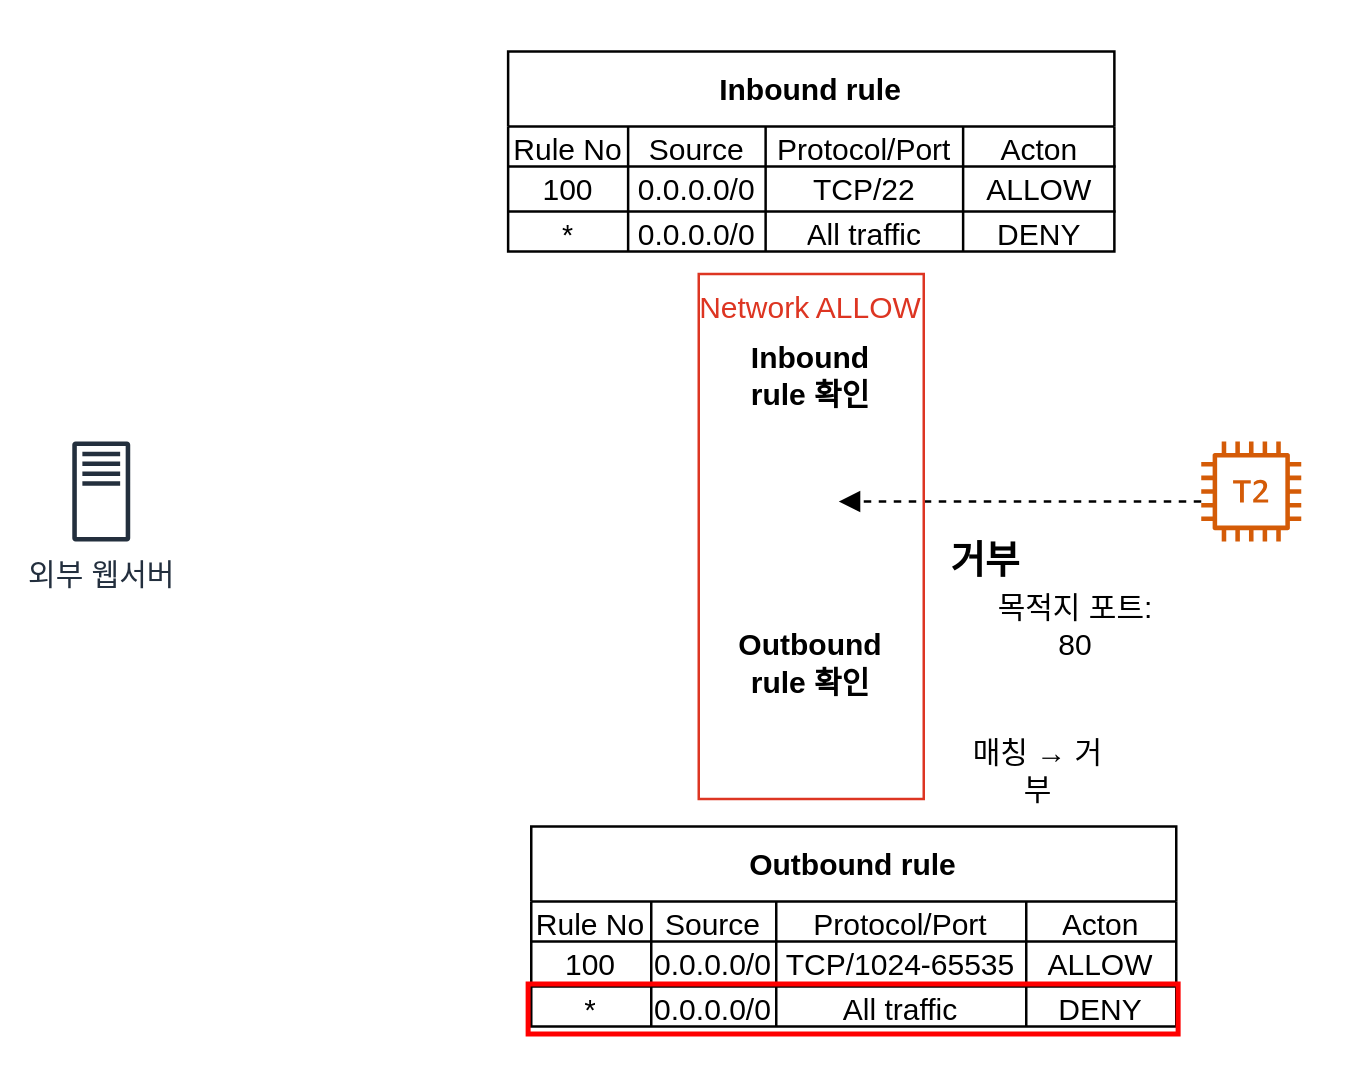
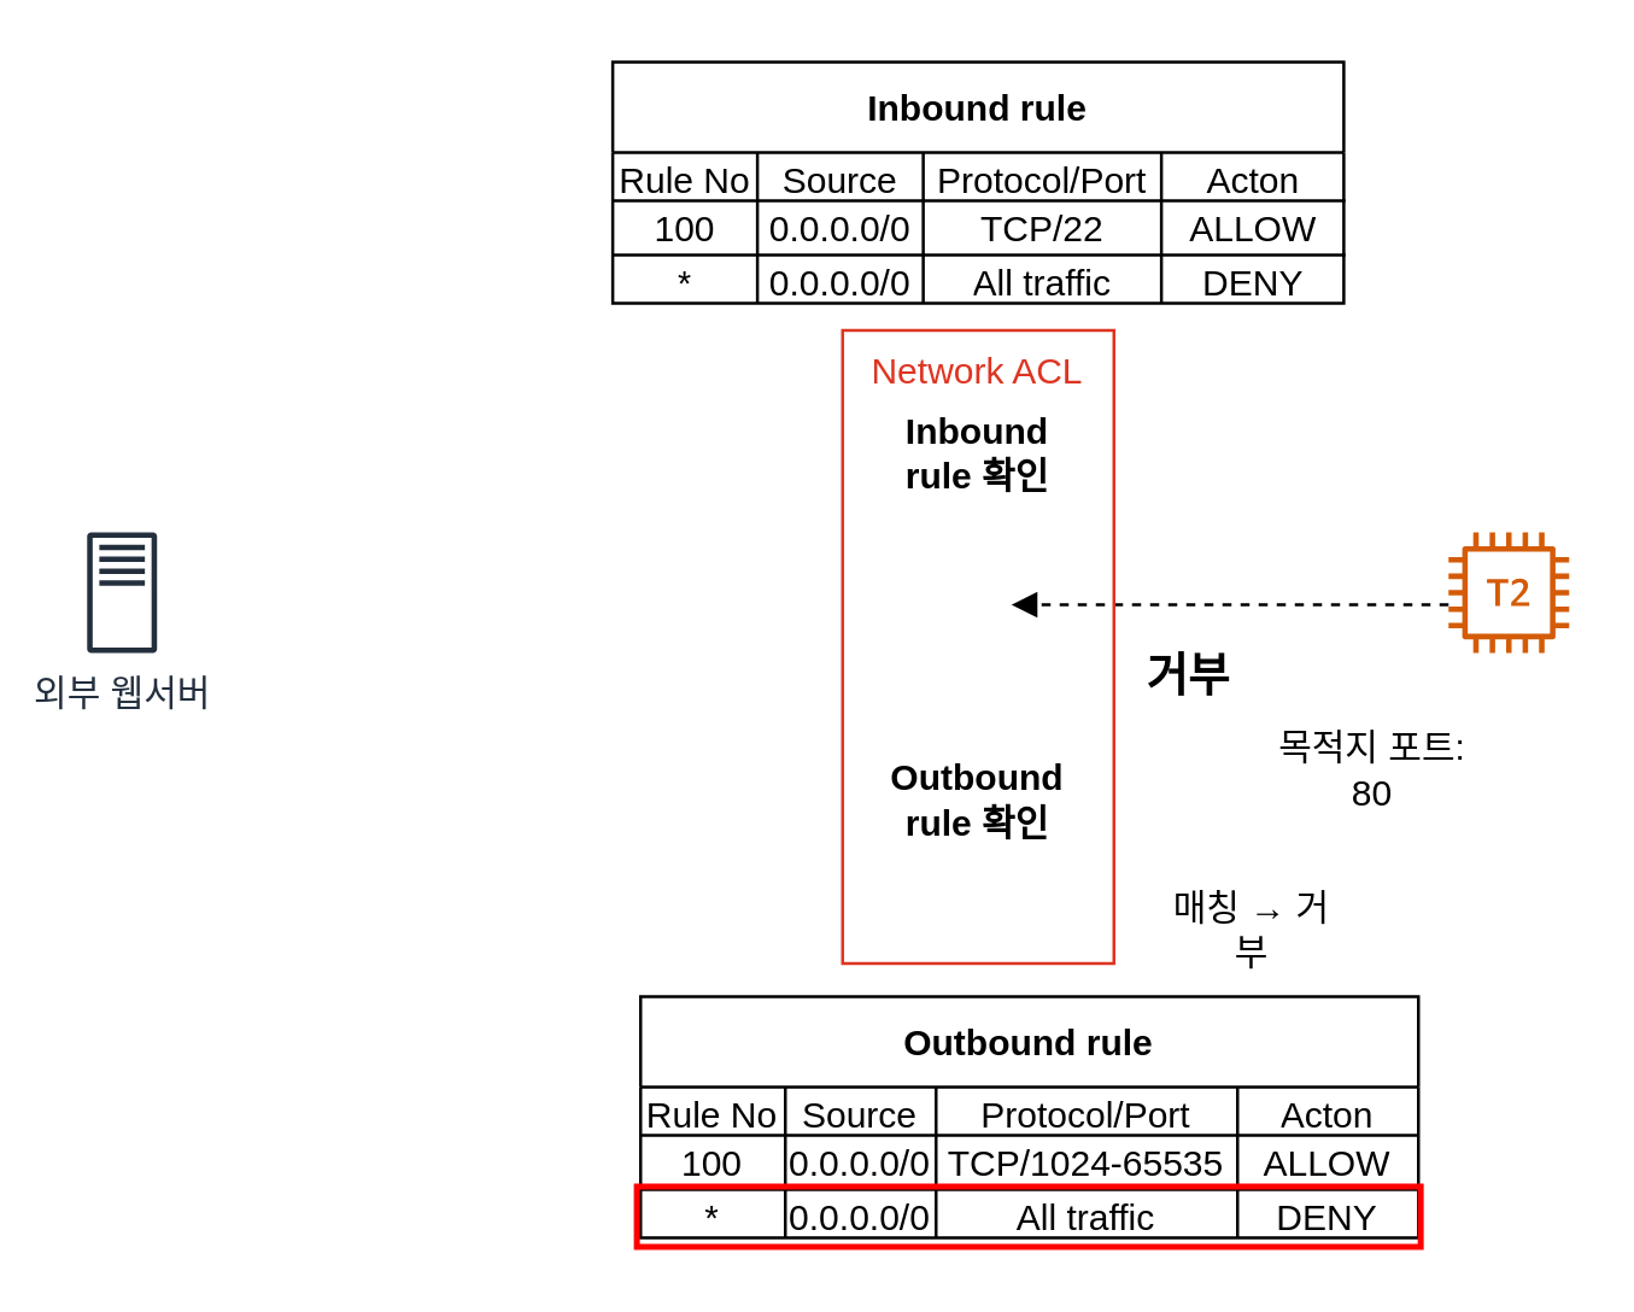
  <mxCell id="0" />
  <mxCell id="1" parent="0" />
  <mxCell id="2" style="edgeStyle=orthogonalEdgeStyle;rounded=0;orthogonalLoop=1;jettySize=auto;html=1;endArrow=block;endFill=1;dashed=1;" edge="1" parent="1" source="3"><mxGeometry relative="1" as="geometry"><Array as="points"><mxPoint x="440" y="200" /><mxPoint x="440" y="200" /></Array><mxPoint x="446" y="200" as="sourcePoint" /><mxPoint x="335" y="200" as="targetPoint" /></mxGeometry></mxCell>
  <mxCell id="3" value="" style="sketch=0;outlineConnect=0;fontColor=#232F3E;gradientColor=none;fillColor=#D45B07;strokeColor=none;dashed=0;verticalLabelPosition=bottom;verticalAlign=top;align=center;html=1;fontSize=12;fontStyle=0;aspect=fixed;pointerEvents=1;shape=mxgraph.aws4.t2_instance;" vertex="1" parent="1"><mxGeometry x="480" y="176" width="40" height="40" as="geometry" /></mxCell>
- <mxCell id="4" value="Network ALLOW" style="fillColor=none;strokeColor=#DD3522;verticalAlign=top;fontStyle=0;fontColor=#DD3522;" vertex="1" parent="1"><mxGeometry x="279" y="109" width="90" height="210" as="geometry" /></mxCell>
+ <mxCell id="4" value="Network ACL" style="fillColor=none;strokeColor=#DD3522;verticalAlign=top;fontStyle=0;fontColor=#DD3522;" vertex="1" parent="1"><mxGeometry x="279" y="109" width="90" height="210" as="geometry" /></mxCell>
  <mxCell id="5" value="Inbound rule 확인" style="text;html=1;strokeColor=none;fillColor=none;align=center;verticalAlign=middle;whiteSpace=wrap;rounded=0;fontStyle=1" vertex="1" parent="1"><mxGeometry x="289" y="135" width="70" height="30" as="geometry" /></mxCell>
  <mxCell id="6" value="거부" style="text;html=1;strokeColor=none;fillColor=none;align=center;verticalAlign=middle;whiteSpace=wrap;rounded=0;fontStyle=1;fontSize=15;" vertex="1" parent="1"><mxGeometry x="369" y="210" width="50" height="25" as="geometry" /></mxCell>
  <mxCell id="7" value="Outbound rule 확인" style="text;html=1;strokeColor=none;fillColor=none;align=center;verticalAlign=middle;whiteSpace=wrap;rounded=0;fontStyle=1;fontColor=#000000;" vertex="1" parent="1"><mxGeometry x="289" y="250" width="70" height="30" as="geometry" /></mxCell>
  <mxCell id="8" value="Inbound rule" style="shape=table;startSize=30;container=1;collapsible=0;childLayout=tableLayout;fontStyle=1" vertex="1" parent="1"><mxGeometry x="202.75" y="20" width="242.5" height="80" as="geometry" /></mxCell>
  <mxCell id="9" value="" style="shape=tableRow;horizontal=0;startSize=0;swimlaneHead=0;swimlaneBody=0;strokeColor=inherit;top=0;left=0;bottom=0;right=0;collapsible=0;dropTarget=0;fillColor=none;points=[[0,0.5],[1,0.5]];portConstraint=eastwest;" vertex="1" parent="8"><mxGeometry y="30" width="242.5" height="16" as="geometry" /></mxCell>
  <mxCell id="10" value="Rule No" style="shape=partialRectangle;html=1;whiteSpace=wrap;connectable=0;strokeColor=inherit;overflow=hidden;fillColor=none;top=0;left=0;bottom=0;right=0;pointerEvents=1;" vertex="1" parent="9"><mxGeometry width="48" height="16" as="geometry"><mxRectangle width="48" height="16" as="alternateBounds" /></mxGeometry></mxCell>
  <mxCell id="11" value="Source" style="shape=partialRectangle;html=1;whiteSpace=wrap;connectable=0;strokeColor=inherit;overflow=hidden;fillColor=none;top=0;left=0;bottom=0;right=0;pointerEvents=1;" vertex="1" parent="9"><mxGeometry x="48" width="55" height="16" as="geometry"><mxRectangle width="55" height="16" as="alternateBounds" /></mxGeometry></mxCell>
  <mxCell id="12" value="Protocol/Port" style="shape=partialRectangle;html=1;whiteSpace=wrap;connectable=0;strokeColor=inherit;overflow=hidden;fillColor=none;top=0;left=0;bottom=0;right=0;pointerEvents=1;" vertex="1" parent="9"><mxGeometry x="103" width="79" height="16" as="geometry"><mxRectangle width="79" height="16" as="alternateBounds" /></mxGeometry></mxCell>
  <mxCell id="13" value="Acton" style="shape=partialRectangle;html=1;whiteSpace=wrap;connectable=0;strokeColor=inherit;overflow=hidden;fillColor=none;top=0;left=0;bottom=0;right=0;pointerEvents=1;" vertex="1" parent="9"><mxGeometry x="182" width="61" height="16" as="geometry"><mxRectangle width="61" height="16" as="alternateBounds" /></mxGeometry></mxCell>
  <mxCell id="14" value="" style="shape=tableRow;horizontal=0;startSize=0;swimlaneHead=0;swimlaneBody=0;strokeColor=inherit;top=0;left=0;bottom=0;right=0;collapsible=0;dropTarget=0;fillColor=none;points=[[0,0.5],[1,0.5]];portConstraint=eastwest;" vertex="1" parent="8"><mxGeometry y="46" width="242.5" height="18" as="geometry" /></mxCell>
  <mxCell id="15" value="100" style="shape=partialRectangle;html=1;whiteSpace=wrap;connectable=0;strokeColor=inherit;overflow=hidden;fillColor=none;top=0;left=0;bottom=0;right=0;pointerEvents=1;" vertex="1" parent="14"><mxGeometry width="48" height="18" as="geometry"><mxRectangle width="48" height="18" as="alternateBounds" /></mxGeometry></mxCell>
  <mxCell id="16" value="0.0.0.0/0" style="shape=partialRectangle;html=1;whiteSpace=wrap;connectable=0;strokeColor=inherit;overflow=hidden;fillColor=none;top=0;left=0;bottom=0;right=0;pointerEvents=1;" vertex="1" parent="14"><mxGeometry x="48" width="55" height="18" as="geometry"><mxRectangle width="55" height="18" as="alternateBounds" /></mxGeometry></mxCell>
  <mxCell id="17" value="TCP/22" style="shape=partialRectangle;html=1;whiteSpace=wrap;connectable=0;strokeColor=inherit;overflow=hidden;fillColor=none;top=0;left=0;bottom=0;right=0;pointerEvents=1;" vertex="1" parent="14"><mxGeometry x="103" width="79" height="18" as="geometry"><mxRectangle width="79" height="18" as="alternateBounds" /></mxGeometry></mxCell>
  <mxCell id="18" value="ALLOW" style="shape=partialRectangle;html=1;whiteSpace=wrap;connectable=0;strokeColor=inherit;overflow=hidden;fillColor=none;top=0;left=0;bottom=0;right=0;pointerEvents=1;" vertex="1" parent="14"><mxGeometry x="182" width="61" height="18" as="geometry"><mxRectangle width="61" height="18" as="alternateBounds" /></mxGeometry></mxCell>
  <mxCell id="19" value="" style="shape=tableRow;horizontal=0;startSize=0;swimlaneHead=0;swimlaneBody=0;strokeColor=inherit;top=0;left=0;bottom=0;right=0;collapsible=0;dropTarget=0;fillColor=none;points=[[0,0.5],[1,0.5]];portConstraint=eastwest;" vertex="1" parent="8"><mxGeometry y="64" width="242.5" height="16" as="geometry" /></mxCell>
  <mxCell id="20" value="*" style="shape=partialRectangle;html=1;whiteSpace=wrap;connectable=0;strokeColor=inherit;overflow=hidden;fillColor=none;top=0;left=0;bottom=0;right=0;pointerEvents=1;" vertex="1" parent="19"><mxGeometry width="48" height="16" as="geometry"><mxRectangle width="48" height="16" as="alternateBounds" /></mxGeometry></mxCell>
  <mxCell id="21" value="0.0.0.0/0" style="shape=partialRectangle;html=1;whiteSpace=wrap;connectable=0;strokeColor=inherit;overflow=hidden;fillColor=none;top=0;left=0;bottom=0;right=0;pointerEvents=1;" vertex="1" parent="19"><mxGeometry x="48" width="55" height="16" as="geometry"><mxRectangle width="55" height="16" as="alternateBounds" /></mxGeometry></mxCell>
  <mxCell id="22" value="All traffic" style="shape=partialRectangle;html=1;whiteSpace=wrap;connectable=0;strokeColor=inherit;overflow=hidden;fillColor=none;top=0;left=0;bottom=0;right=0;pointerEvents=1;" vertex="1" parent="19"><mxGeometry x="103" width="79" height="16" as="geometry"><mxRectangle width="79" height="16" as="alternateBounds" /></mxGeometry></mxCell>
  <mxCell id="23" value="DENY" style="shape=partialRectangle;html=1;whiteSpace=wrap;connectable=0;strokeColor=inherit;overflow=hidden;fillColor=none;top=0;left=0;bottom=0;right=0;pointerEvents=1;" vertex="1" parent="19"><mxGeometry x="182" width="61" height="16" as="geometry"><mxRectangle width="61" height="16" as="alternateBounds" /></mxGeometry></mxCell>
  <mxCell id="24" value="Outbound rule" style="shape=table;startSize=30;container=1;collapsible=0;childLayout=tableLayout;fontStyle=1" vertex="1" parent="1"><mxGeometry x="212" y="330" width="258" height="80" as="geometry" /></mxCell>
  <mxCell id="25" value="" style="shape=tableRow;horizontal=0;startSize=0;swimlaneHead=0;swimlaneBody=0;strokeColor=inherit;top=0;left=0;bottom=0;right=0;collapsible=0;dropTarget=0;fillColor=none;points=[[0,0.5],[1,0.5]];portConstraint=eastwest;" vertex="1" parent="24"><mxGeometry y="30" width="258" height="16" as="geometry" /></mxCell>
  <mxCell id="26" value="Rule No" style="shape=partialRectangle;html=1;whiteSpace=wrap;connectable=0;strokeColor=inherit;overflow=hidden;fillColor=none;top=0;left=0;bottom=0;right=0;pointerEvents=1;" vertex="1" parent="25"><mxGeometry width="48" height="16" as="geometry"><mxRectangle width="48" height="16" as="alternateBounds" /></mxGeometry></mxCell>
  <mxCell id="27" value="Source" style="shape=partialRectangle;html=1;whiteSpace=wrap;connectable=0;strokeColor=inherit;overflow=hidden;fillColor=none;top=0;left=0;bottom=0;right=0;pointerEvents=1;" vertex="1" parent="25"><mxGeometry x="48" width="50" height="16" as="geometry"><mxRectangle width="50" height="16" as="alternateBounds" /></mxGeometry></mxCell>
  <mxCell id="28" value="Protocol/Port" style="shape=partialRectangle;html=1;whiteSpace=wrap;connectable=0;strokeColor=inherit;overflow=hidden;fillColor=none;top=0;left=0;bottom=0;right=0;pointerEvents=1;" vertex="1" parent="25"><mxGeometry x="98" width="100" height="16" as="geometry"><mxRectangle width="100" height="16" as="alternateBounds" /></mxGeometry></mxCell>
  <mxCell id="29" value="Acton" style="shape=partialRectangle;html=1;whiteSpace=wrap;connectable=0;strokeColor=inherit;overflow=hidden;fillColor=none;top=0;left=0;bottom=0;right=0;pointerEvents=1;" vertex="1" parent="25"><mxGeometry x="198" width="60" height="16" as="geometry"><mxRectangle width="60" height="16" as="alternateBounds" /></mxGeometry></mxCell>
  <mxCell id="30" value="" style="shape=tableRow;horizontal=0;startSize=0;swimlaneHead=0;swimlaneBody=0;strokeColor=inherit;top=0;left=0;bottom=0;right=0;collapsible=0;dropTarget=0;fillColor=none;points=[[0,0.5],[1,0.5]];portConstraint=eastwest;" vertex="1" parent="24"><mxGeometry y="46" width="258" height="18" as="geometry" /></mxCell>
  <mxCell id="31" value="100" style="shape=partialRectangle;html=1;whiteSpace=wrap;connectable=0;strokeColor=inherit;overflow=hidden;fillColor=none;top=0;left=0;bottom=0;right=0;pointerEvents=1;" vertex="1" parent="30"><mxGeometry width="48" height="18" as="geometry"><mxRectangle width="48" height="18" as="alternateBounds" /></mxGeometry></mxCell>
  <mxCell id="32" value="0.0.0.0/0" style="shape=partialRectangle;html=1;whiteSpace=wrap;connectable=0;strokeColor=inherit;overflow=hidden;fillColor=none;top=0;left=0;bottom=0;right=0;pointerEvents=1;" vertex="1" parent="30"><mxGeometry x="48" width="50" height="18" as="geometry"><mxRectangle width="50" height="18" as="alternateBounds" /></mxGeometry></mxCell>
  <mxCell id="33" value="TCP/1024-65535" style="shape=partialRectangle;html=1;whiteSpace=wrap;connectable=0;strokeColor=inherit;overflow=hidden;fillColor=none;top=0;left=0;bottom=0;right=0;pointerEvents=1;" vertex="1" parent="30"><mxGeometry x="98" width="100" height="18" as="geometry"><mxRectangle width="100" height="18" as="alternateBounds" /></mxGeometry></mxCell>
  <mxCell id="34" value="ALLOW" style="shape=partialRectangle;html=1;whiteSpace=wrap;connectable=0;strokeColor=inherit;overflow=hidden;fillColor=none;top=0;left=0;bottom=0;right=0;pointerEvents=1;" vertex="1" parent="30"><mxGeometry x="198" width="60" height="18" as="geometry"><mxRectangle width="60" height="18" as="alternateBounds" /></mxGeometry></mxCell>
  <mxCell id="35" value="" style="shape=tableRow;horizontal=0;startSize=0;swimlaneHead=0;swimlaneBody=0;strokeColor=inherit;top=0;left=0;bottom=0;right=0;collapsible=0;dropTarget=0;fillColor=none;points=[[0,0.5],[1,0.5]];portConstraint=eastwest;" vertex="1" parent="24"><mxGeometry y="64" width="258" height="16" as="geometry" /></mxCell>
  <mxCell id="36" value="*" style="shape=partialRectangle;html=1;whiteSpace=wrap;connectable=0;strokeColor=inherit;overflow=hidden;fillColor=none;top=0;left=0;bottom=0;right=0;pointerEvents=1;" vertex="1" parent="35"><mxGeometry width="48" height="16" as="geometry"><mxRectangle width="48" height="16" as="alternateBounds" /></mxGeometry></mxCell>
  <mxCell id="37" value="0.0.0.0/0" style="shape=partialRectangle;html=1;whiteSpace=wrap;connectable=0;strokeColor=inherit;overflow=hidden;fillColor=none;top=0;left=0;bottom=0;right=0;pointerEvents=1;" vertex="1" parent="35"><mxGeometry x="48" width="50" height="16" as="geometry"><mxRectangle width="50" height="16" as="alternateBounds" /></mxGeometry></mxCell>
  <mxCell id="38" value="All traffic" style="shape=partialRectangle;html=1;whiteSpace=wrap;connectable=0;strokeColor=inherit;overflow=hidden;fillColor=none;top=0;left=0;bottom=0;right=0;pointerEvents=1;" vertex="1" parent="35"><mxGeometry x="98" width="100" height="16" as="geometry"><mxRectangle width="100" height="16" as="alternateBounds" /></mxGeometry></mxCell>
  <mxCell id="39" value="DENY" style="shape=partialRectangle;html=1;whiteSpace=wrap;connectable=0;strokeColor=inherit;overflow=hidden;fillColor=none;top=0;left=0;bottom=0;right=0;pointerEvents=1;" vertex="1" parent="35"><mxGeometry x="198" width="60" height="16" as="geometry"><mxRectangle width="60" height="16" as="alternateBounds" /></mxGeometry></mxCell>
  <mxCell id="40" value="" style="rounded=0;whiteSpace=wrap;html=1;fillColor=none;strokeColor=#FF0000;strokeWidth=2;" vertex="1" parent="1"><mxGeometry x="210.75" y="393" width="260" height="20" as="geometry" /></mxCell>
  <mxCell id="41" value="매칭 → 거부" style="text;html=1;strokeColor=none;fillColor=none;align=center;verticalAlign=middle;whiteSpace=wrap;rounded=0;" vertex="1" parent="1"><mxGeometry x="385.25" y="293" width="60" height="30" as="geometry" /></mxCell>
  <mxCell id="42" value="외부 웹서버" style="sketch=0;outlineConnect=0;fontColor=#232F3E;gradientColor=none;fillColor=#232F3D;strokeColor=none;dashed=0;verticalLabelPosition=bottom;verticalAlign=top;align=center;html=1;fontSize=12;fontStyle=0;pointerEvents=1;shape=mxgraph.aws4.traditional_server;" vertex="1" parent="1"><mxGeometry x="20" y="176" width="40" height="40" as="geometry" /></mxCell>
- <mxCell id="43" value="목적지 포트: 80" style="text;html=1;strokeColor=none;fillColor=none;align=center;verticalAlign=middle;whiteSpace=wrap;rounded=0;fontColor=#000000;" vertex="1" parent="1"><mxGeometry x="390" y="240" width="80" height="20" as="geometry" /></mxCell>
+ <mxCell id="43" value="목적지 포트: 80" style="text;html=1;strokeColor=none;fillColor=none;align=center;verticalAlign=middle;whiteSpace=wrap;rounded=0;fontColor=#000000;" vertex="1" parent="1"><mxGeometry x="415" y="245" width="80" height="20" as="geometry" /></mxCell>
